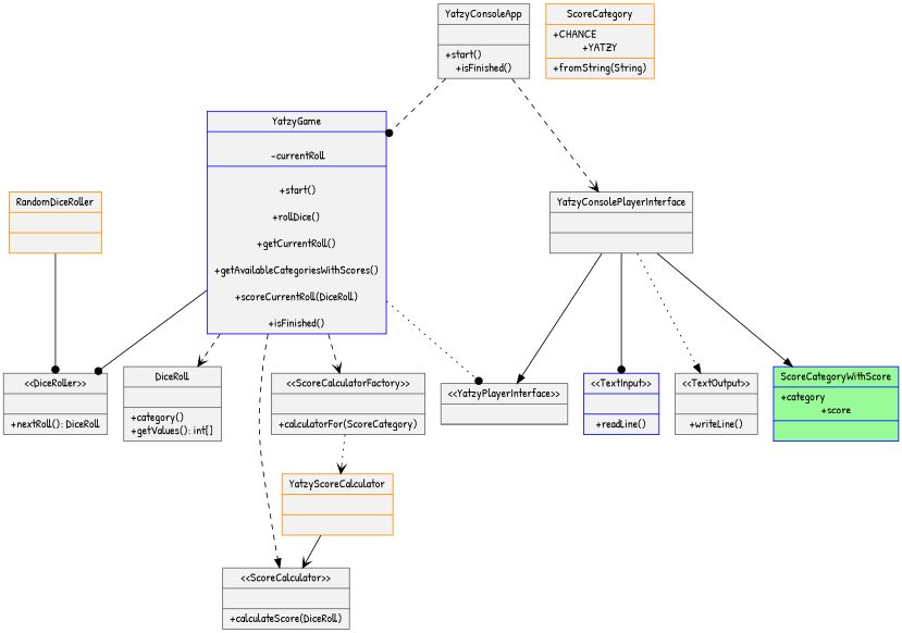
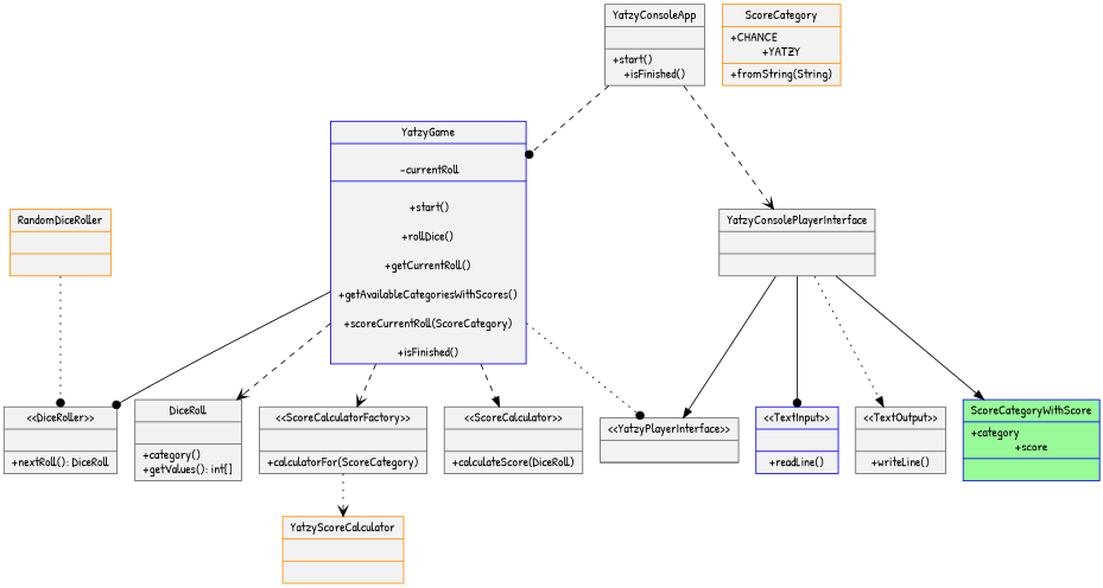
  digraph {
    fontname="Patrick Hand"
    node [color=gray40 fillcolor=gray95 fontname="Patrick Hand" shape=record style=filled]
    edge [arrowhead=dot fontname="Patrick Hand" style=solid]
    n1 [label="{YatzyConsoleApp||+start()\l+isFinished()}"]
-   n2 [color=blue label="{YatzyGame|\n    -currentRoll|\n    +start()\n    \l+rollDice()\n    \l+getCurrentRoll()\n    \l+getAvailableCategoriesWithScores()\n    \l+scoreCurrentRoll(DiceRoll)\n    \l+isFinished()}"]
+   n2 [color=blue label="{YatzyGame|\n    -currentRoll|\n    +start()\n    \l+rollDice()\n    \l+getCurrentRoll()\n    \l+getAvailableCategoriesWithScores()\n    \l+scoreCurrentRoll(ScoreCategory)\n    \l+isFinished()}"]
    n3 [label="{YatzyConsolePlayerInterface||}"]
    n4 [label="{\<\<DiceRoller\>\>||+nextRoll(): DiceRoll}"]
    n5 [label="{DiceRoll||+category()\l+getValues(): int[]}"]
    n6 [label="{\<\<ScoreCalculatorFactory\>\>||+calculatorFor(ScoreCategory)}"]
    n7 [label="{\<\<ScoreCalculator\>\>||+calculateScore(DiceRoll)}"]
    n8 [label="{\<\<YatzyPlayerInterface\>\>||\n    showPlayerRolled(DiceRoll)\n    \lshowAvailableCategories(List<ScoreCategoryWithScore>)\n    \lpromptForCategoryInput(): ScoreCategory\n    \lshowPlayerScore()}"]
    n9 [color=blue label="{\<\<TextInput\>\>||+readLine()}"]
    n10 [label="{\<\<TextOutput\>\>||+writeLine()}"]
    n11 [color=blue fillcolor=palegreen label="{ScoreCategoryWithScore|+category\l+score|}"]
    n12 [color=darkorange label="{RandomDiceRoller||}"]
    n13 [color=darkorange label="{ScoreCategory|+CHANCE\l+YATZY|+fromString(String)}"]
    n14 [color=darkorange label="{YatzyScoreCalculator||}"]
    n1 -> n2 [style=dashed]
    n1 -> n3 [arrowhead=vee style=dashed]
    n2 -> n4
    n2 -> n5 [arrowhead=vee style=dashed]
    n2 -> n6 [arrowhead=vee style=dashed]
    n2 -> n7 [arrowhead=normal style=dashed]
    n2 -> n8 [style=dotted]
    n3 -> n8 [arrowhead=normal]
    n3 -> n9
    n3 -> n10 [arrowhead=normal style=dotted]
    n3 -> n11 [arrowhead=normal]
    n6 -> n14 [arrowhead=vee style=dotted]
-   n12 -> n4
-   n14 -> n7 [arrowhead=vee]
+   n12 -> n4 [style=dotted]
  }
